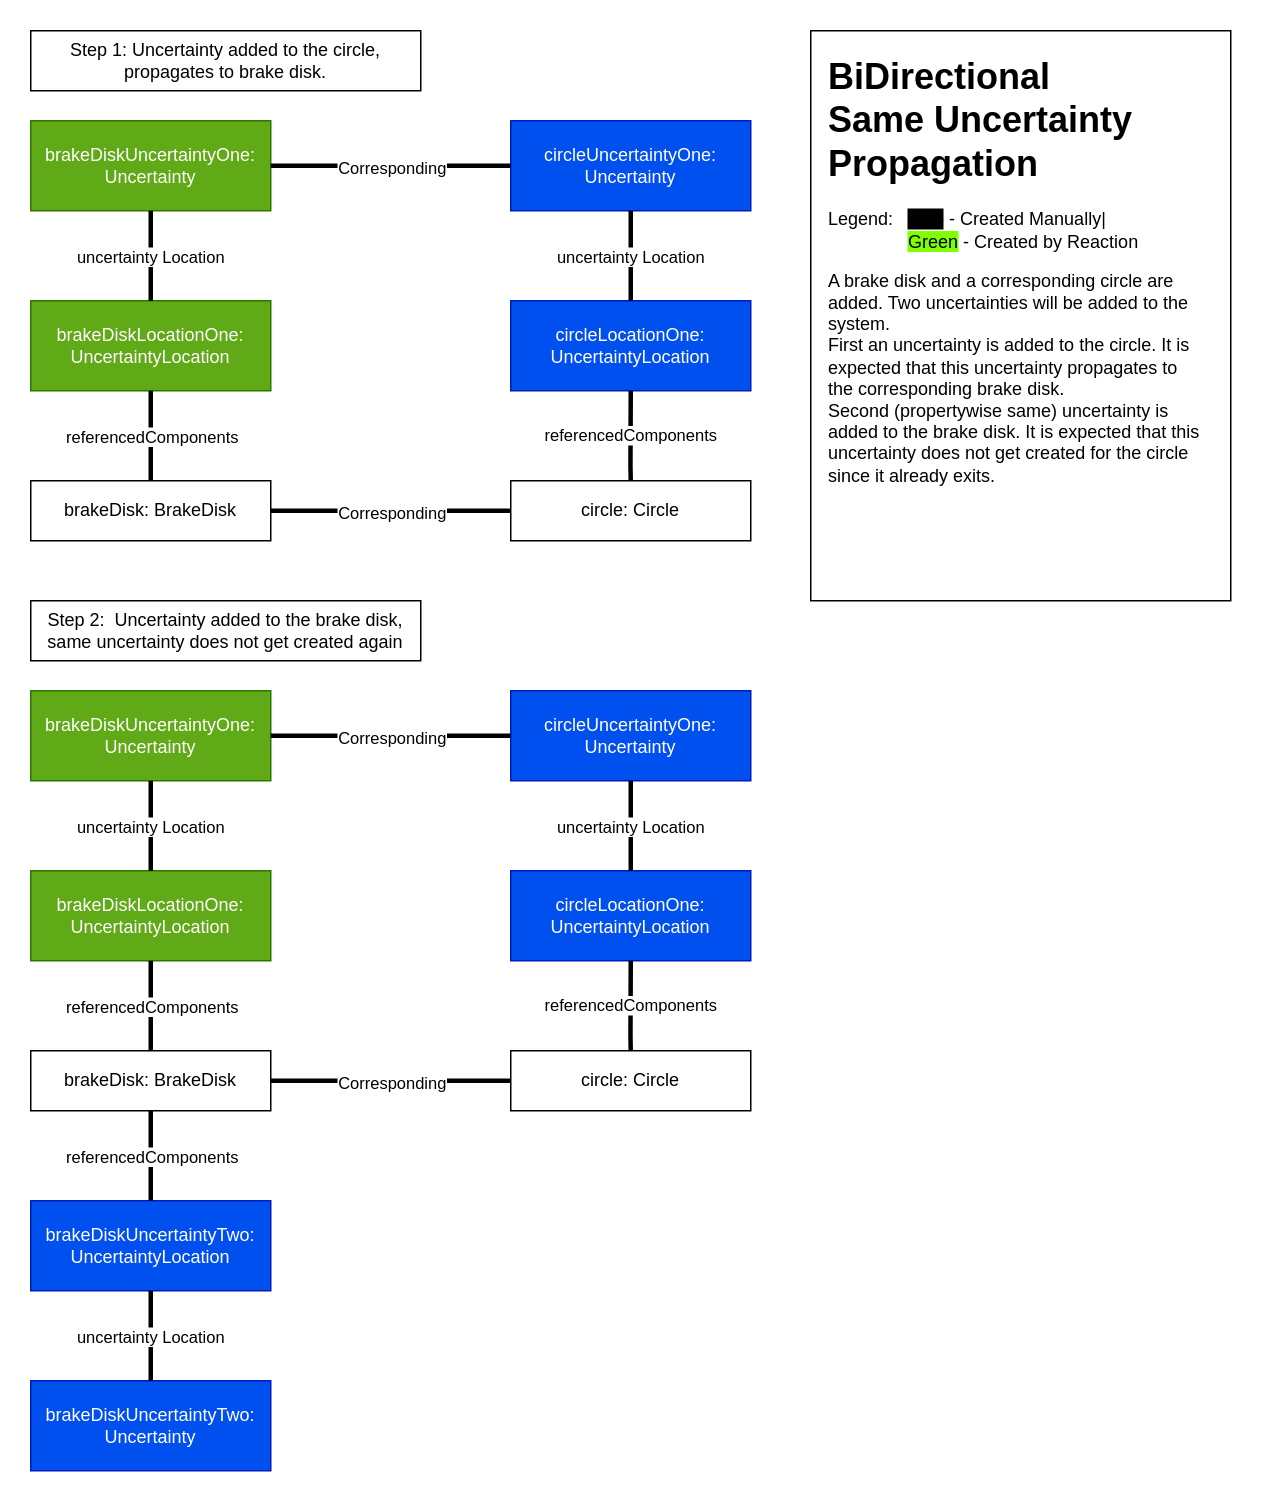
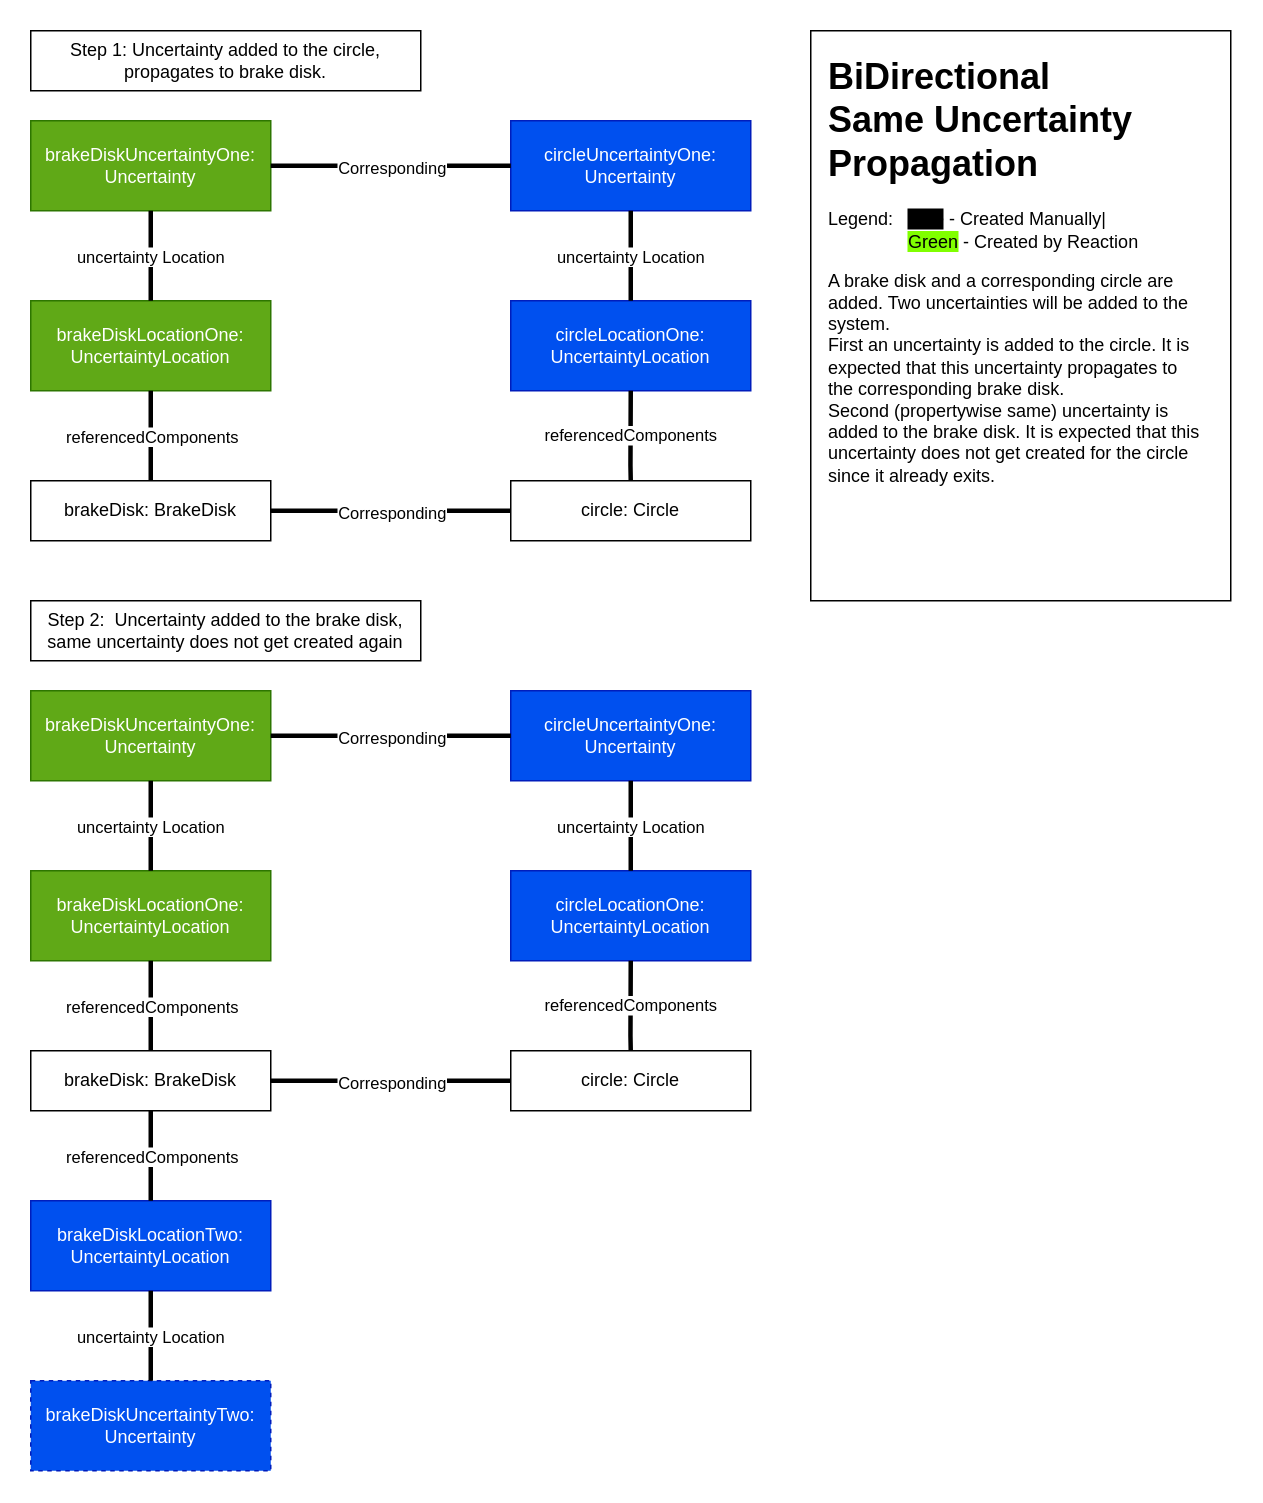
  <mxCell id="0" />
  <mxCell id="1" parent="0" />
  <mxCell id="2" value="brakeDiskUncertaintyOne: Uncertainty" style="html=1;whiteSpace=wrap;fillColor=#60a917;fontColor=#ffffff;strokeColor=#2D7600;" parent="1" vertex="1"><mxGeometry x="20" y="80" width="160" height="60" as="geometry" /></mxCell>
  <mxCell id="3" value="circleUncertaintyOne: Uncertainty" style="html=1;whiteSpace=wrap;fillColor=#0050ef;fontColor=#ffffff;strokeColor=#001DBC;" parent="1" vertex="1"><mxGeometry x="340" y="80" width="160" height="60" as="geometry" /></mxCell>
  <mxCell id="4" value="" style="endArrow=none;startArrow=none;endFill=0;startFill=0;endSize=8;html=1;verticalAlign=bottom;labelBackgroundColor=none;strokeWidth=3;rounded=0;entryX=0;entryY=0.5;entryDx=0;entryDy=0;exitX=1;exitY=0.5;exitDx=0;exitDy=0;" parent="1" source="2" target="3" edge="1"><mxGeometry width="160" relative="1" as="geometry"><mxPoint x="200" y="110" as="sourcePoint" /><mxPoint x="320" y="114" as="targetPoint" /></mxGeometry></mxCell>
  <mxCell id="5" value="Corresponding" style="edgeLabel;html=1;align=center;verticalAlign=middle;resizable=0;points=[];" parent="4" vertex="1" connectable="0"><mxGeometry x="0.005" y="-1" relative="1" as="geometry"><mxPoint as="offset" /></mxGeometry></mxCell>
  <mxCell id="6" value="brakeDiskLocationOne: UncertaintyLocation" style="html=1;whiteSpace=wrap;fillColor=#60a917;fontColor=#ffffff;strokeColor=#2D7600;" parent="1" vertex="1"><mxGeometry x="20" y="200" width="160" height="60" as="geometry" /></mxCell>
  <mxCell id="7" value="" style="endArrow=none;startArrow=none;endFill=0;startFill=0;endSize=8;html=1;verticalAlign=bottom;labelBackgroundColor=none;strokeWidth=3;rounded=0;exitX=0.5;exitY=1;exitDx=0;exitDy=0;entryX=0.5;entryY=0;entryDx=0;entryDy=0;" parent="1" source="2" target="6" edge="1"><mxGeometry width="160" relative="1" as="geometry"><mxPoint x="120" y="160" as="sourcePoint" /><mxPoint x="120" y="180" as="targetPoint" /></mxGeometry></mxCell>
  <mxCell id="8" value="uncertainty Location" style="edgeLabel;html=1;align=center;verticalAlign=middle;resizable=0;points=[];" parent="7" vertex="1" connectable="0"><mxGeometry x="0.005" y="-1" relative="1" as="geometry"><mxPoint as="offset" /></mxGeometry></mxCell>
  <mxCell id="9" value="circleLocationOne: UncertaintyLocation" style="html=1;whiteSpace=wrap;fillColor=#0050ef;fontColor=#ffffff;strokeColor=#001DBC;" parent="1" vertex="1"><mxGeometry x="340" y="200" width="160" height="60" as="geometry" /></mxCell>
  <mxCell id="10" value="" style="endArrow=none;startArrow=none;endFill=0;startFill=0;endSize=8;html=1;verticalAlign=bottom;labelBackgroundColor=none;strokeWidth=3;rounded=0;exitX=0.5;exitY=1;exitDx=0;exitDy=0;entryX=0.5;entryY=0;entryDx=0;entryDy=0;" parent="1" source="3" target="9" edge="1"><mxGeometry width="160" relative="1" as="geometry"><mxPoint x="420" y="150" as="sourcePoint" /><mxPoint x="420" y="190" as="targetPoint" /></mxGeometry></mxCell>
  <mxCell id="11" value="uncertainty Location" style="edgeLabel;html=1;align=center;verticalAlign=middle;resizable=0;points=[];" parent="10" vertex="1" connectable="0"><mxGeometry x="0.005" y="-1" relative="1" as="geometry"><mxPoint as="offset" /></mxGeometry></mxCell>
  <mxCell id="12" value="brakeDisk: BrakeDisk" style="html=1;whiteSpace=wrap;" parent="1" vertex="1"><mxGeometry x="20" y="320" width="160" height="40" as="geometry" /></mxCell>
  <mxCell id="13" value="" style="endArrow=none;startArrow=none;endFill=0;startFill=0;endSize=8;html=1;verticalAlign=bottom;labelBackgroundColor=none;strokeWidth=3;rounded=0;exitX=0.5;exitY=1;exitDx=0;exitDy=0;entryX=0.5;entryY=0;entryDx=0;entryDy=0;" parent="1" source="6" target="12" edge="1"><mxGeometry width="160" relative="1" as="geometry"><mxPoint x="140" y="260" as="sourcePoint" /><mxPoint x="140" y="320" as="targetPoint" /><Array as="points"><mxPoint x="100" y="310" /></Array></mxGeometry></mxCell>
  <mxCell id="14" value="referencedComponents" style="edgeLabel;html=1;align=center;verticalAlign=middle;resizable=0;points=[];" parent="13" vertex="1" connectable="0"><mxGeometry x="0.005" y="-1" relative="1" as="geometry"><mxPoint x="1" as="offset" /></mxGeometry></mxCell>
  <mxCell id="15" value="" style="endArrow=none;startArrow=none;endFill=0;startFill=0;endSize=8;html=1;verticalAlign=bottom;labelBackgroundColor=none;strokeWidth=3;rounded=0;exitX=0.5;exitY=1;exitDx=0;exitDy=0;entryX=0.5;entryY=0;entryDx=0;entryDy=0;" parent="1" source="9" target="17" edge="1"><mxGeometry width="160" relative="1" as="geometry"><mxPoint x="420" y="270" as="sourcePoint" /><mxPoint x="420" y="300" as="targetPoint" /><Array as="points"><mxPoint x="419.81" y="310" /></Array></mxGeometry></mxCell>
  <mxCell id="16" value="referencedComponents" style="edgeLabel;html=1;align=center;verticalAlign=middle;resizable=0;points=[];" parent="15" vertex="1" connectable="0"><mxGeometry x="0.005" y="-1" relative="1" as="geometry"><mxPoint x="1" as="offset" /></mxGeometry></mxCell>
  <mxCell id="17" value="circle: Circle" style="html=1;whiteSpace=wrap;" parent="1" vertex="1"><mxGeometry x="340" y="320" width="160" height="40" as="geometry" /></mxCell>
  <mxCell id="18" value="" style="endArrow=none;startArrow=none;endFill=0;startFill=0;endSize=8;html=1;verticalAlign=bottom;labelBackgroundColor=none;strokeWidth=3;rounded=0;entryX=0;entryY=0.5;entryDx=0;entryDy=0;exitX=1;exitY=0.5;exitDx=0;exitDy=0;" parent="1" source="12" target="17" edge="1"><mxGeometry width="160" relative="1" as="geometry"><mxPoint x="170" y="319.68" as="sourcePoint" /><mxPoint x="330" y="319.68" as="targetPoint" /></mxGeometry></mxCell>
  <mxCell id="19" value="Corresponding" style="edgeLabel;html=1;align=center;verticalAlign=middle;resizable=0;points=[];" parent="18" vertex="1" connectable="0"><mxGeometry x="0.005" y="-1" relative="1" as="geometry"><mxPoint as="offset" /></mxGeometry></mxCell>
  <mxCell id="20" value="" style="rounded=0;whiteSpace=wrap;html=1;" parent="1" vertex="1"><mxGeometry x="540" y="20" width="280" height="380" as="geometry" /></mxCell>
  <mxCell id="21" value="&lt;h1 style=&quot;margin-top: 0px;&quot;&gt;BiDirectional&lt;br&gt;Same Uncertainty Propagation&lt;/h1&gt;&lt;p&gt;Legend: &lt;span style=&quot;white-space: pre;&quot;&gt;&#09;&lt;/span&gt;&lt;span style=&quot;background-color: light-dark(rgb(0, 0, 0), rgb(0, 0, 255));&quot;&gt;Blue&lt;/span&gt; - Created Manually|&lt;br&gt;&lt;span style=&quot;white-space: pre;&quot;&gt;&#09;&lt;/span&gt;&lt;span style=&quot;white-space: pre;&quot;&gt;&#09;&lt;/span&gt;&lt;span style=&quot;background-color: rgb(128, 255, 0);&quot;&gt;&lt;font style=&quot;color: rgb(0, 0, 0);&quot;&gt;Green&lt;/font&gt;&lt;/span&gt; - Created by Reaction&lt;br&gt;&lt;/p&gt;&lt;p&gt;A brake disk and a corresponding circle are added. Two uncertainties will be added to the system.&amp;nbsp;&lt;br&gt;First an uncertainty is added to the circle. It is expected that this uncertainty propagates to the corresponding brake disk.&lt;br&gt;Second (propertywise same) uncertainty is added to the brake disk. It is expected that this uncertainty does not get created for the circle since it already exits.&lt;br&gt;&lt;br&gt;&lt;br&gt;&lt;br&gt;&lt;br&gt;&lt;/p&gt;" style="text;html=1;whiteSpace=wrap;overflow=hidden;rounded=0;" parent="1" vertex="1"><mxGeometry x="550" y="30" width="250" height="350" as="geometry" /></mxCell>
  <mxCell id="22" value="Step 1: Uncertainty added to the circle, propagates to brake disk." style="rounded=0;whiteSpace=wrap;html=1;" parent="1" vertex="1"><mxGeometry x="20" y="20" width="260" height="40" as="geometry" /></mxCell>
  <mxCell id="23" value="brakeDiskUncertaintyOne: Uncertainty" style="html=1;whiteSpace=wrap;fillColor=#60a917;fontColor=#ffffff;strokeColor=#2D7600;" parent="1" vertex="1"><mxGeometry x="20" y="460" width="160" height="60" as="geometry" /></mxCell>
  <mxCell id="24" value="circleUncertaintyOne: Uncertainty" style="html=1;whiteSpace=wrap;fillColor=#0050ef;fontColor=#ffffff;strokeColor=#001DBC;" parent="1" vertex="1"><mxGeometry x="340" y="460" width="160" height="60" as="geometry" /></mxCell>
  <mxCell id="25" value="" style="endArrow=none;startArrow=none;endFill=0;startFill=0;endSize=8;html=1;verticalAlign=bottom;labelBackgroundColor=none;strokeWidth=3;rounded=0;entryX=0;entryY=0.5;entryDx=0;entryDy=0;exitX=1;exitY=0.5;exitDx=0;exitDy=0;" parent="1" source="23" target="24" edge="1"><mxGeometry width="160" relative="1" as="geometry"><mxPoint x="200" y="490" as="sourcePoint" /><mxPoint x="320" y="494" as="targetPoint" /></mxGeometry></mxCell>
  <mxCell id="26" value="Corresponding" style="edgeLabel;html=1;align=center;verticalAlign=middle;resizable=0;points=[];" parent="25" vertex="1" connectable="0"><mxGeometry x="0.005" y="-1" relative="1" as="geometry"><mxPoint as="offset" /></mxGeometry></mxCell>
  <mxCell id="27" value="brakeDiskLocationOne: UncertaintyLocation" style="html=1;whiteSpace=wrap;fillColor=#60a917;fontColor=#ffffff;strokeColor=#2D7600;" parent="1" vertex="1"><mxGeometry x="20" y="580" width="160" height="60" as="geometry" /></mxCell>
  <mxCell id="28" value="" style="endArrow=none;startArrow=none;endFill=0;startFill=0;endSize=8;html=1;verticalAlign=bottom;labelBackgroundColor=none;strokeWidth=3;rounded=0;exitX=0.5;exitY=1;exitDx=0;exitDy=0;entryX=0.5;entryY=0;entryDx=0;entryDy=0;" parent="1" source="23" target="27" edge="1"><mxGeometry width="160" relative="1" as="geometry"><mxPoint x="120" y="540" as="sourcePoint" /><mxPoint x="120" y="560" as="targetPoint" /></mxGeometry></mxCell>
  <mxCell id="29" value="uncertainty Location" style="edgeLabel;html=1;align=center;verticalAlign=middle;resizable=0;points=[];" parent="28" vertex="1" connectable="0"><mxGeometry x="0.005" y="-1" relative="1" as="geometry"><mxPoint as="offset" /></mxGeometry></mxCell>
  <mxCell id="30" value="circleLocationOne: UncertaintyLocation" style="html=1;whiteSpace=wrap;fillColor=#0050ef;fontColor=#ffffff;strokeColor=#001DBC;" parent="1" vertex="1"><mxGeometry x="340" y="580" width="160" height="60" as="geometry" /></mxCell>
  <mxCell id="31" value="" style="endArrow=none;startArrow=none;endFill=0;startFill=0;endSize=8;html=1;verticalAlign=bottom;labelBackgroundColor=none;strokeWidth=3;rounded=0;exitX=0.5;exitY=1;exitDx=0;exitDy=0;entryX=0.5;entryY=0;entryDx=0;entryDy=0;" parent="1" source="24" target="30" edge="1"><mxGeometry width="160" relative="1" as="geometry"><mxPoint x="420" y="530" as="sourcePoint" /><mxPoint x="420" y="570" as="targetPoint" /></mxGeometry></mxCell>
  <mxCell id="32" value="uncertainty Location" style="edgeLabel;html=1;align=center;verticalAlign=middle;resizable=0;points=[];" parent="31" vertex="1" connectable="0"><mxGeometry x="0.005" y="-1" relative="1" as="geometry"><mxPoint as="offset" /></mxGeometry></mxCell>
  <mxCell id="33" value="brakeDisk: BrakeDisk" style="html=1;whiteSpace=wrap;" parent="1" vertex="1"><mxGeometry x="20" y="700" width="160" height="40" as="geometry" /></mxCell>
  <mxCell id="34" value="" style="endArrow=none;startArrow=none;endFill=0;startFill=0;endSize=8;html=1;verticalAlign=bottom;labelBackgroundColor=none;strokeWidth=3;rounded=0;exitX=0.5;exitY=1;exitDx=0;exitDy=0;entryX=0.5;entryY=0;entryDx=0;entryDy=0;" parent="1" source="27" target="33" edge="1"><mxGeometry width="160" relative="1" as="geometry"><mxPoint x="140" y="640" as="sourcePoint" /><mxPoint x="140" y="700" as="targetPoint" /><Array as="points"><mxPoint x="100" y="690" /></Array></mxGeometry></mxCell>
  <mxCell id="35" value="referencedComponents" style="edgeLabel;html=1;align=center;verticalAlign=middle;resizable=0;points=[];" parent="34" vertex="1" connectable="0"><mxGeometry x="0.005" y="-1" relative="1" as="geometry"><mxPoint x="1" as="offset" /></mxGeometry></mxCell>
  <mxCell id="36" value="" style="endArrow=none;startArrow=none;endFill=0;startFill=0;endSize=8;html=1;verticalAlign=bottom;labelBackgroundColor=none;strokeWidth=3;rounded=0;exitX=0.5;exitY=1;exitDx=0;exitDy=0;entryX=0.5;entryY=0;entryDx=0;entryDy=0;" parent="1" source="30" target="38" edge="1"><mxGeometry width="160" relative="1" as="geometry"><mxPoint x="420" y="650" as="sourcePoint" /><mxPoint x="420" y="680" as="targetPoint" /><Array as="points"><mxPoint x="419.81" y="690" /></Array></mxGeometry></mxCell>
  <mxCell id="37" value="referencedComponents" style="edgeLabel;html=1;align=center;verticalAlign=middle;resizable=0;points=[];" parent="36" vertex="1" connectable="0"><mxGeometry x="0.005" y="-1" relative="1" as="geometry"><mxPoint x="1" as="offset" /></mxGeometry></mxCell>
  <mxCell id="38" value="circle: Circle" style="html=1;whiteSpace=wrap;" parent="1" vertex="1"><mxGeometry x="340" y="700" width="160" height="40" as="geometry" /></mxCell>
  <mxCell id="39" value="" style="endArrow=none;startArrow=none;endFill=0;startFill=0;endSize=8;html=1;verticalAlign=bottom;labelBackgroundColor=none;strokeWidth=3;rounded=0;entryX=0;entryY=0.5;entryDx=0;entryDy=0;exitX=1;exitY=0.5;exitDx=0;exitDy=0;" parent="1" source="33" target="38" edge="1"><mxGeometry width="160" relative="1" as="geometry"><mxPoint x="170" y="699.68" as="sourcePoint" /><mxPoint x="330" y="699.68" as="targetPoint" /></mxGeometry></mxCell>
  <mxCell id="40" value="Corresponding" style="edgeLabel;html=1;align=center;verticalAlign=middle;resizable=0;points=[];" parent="39" vertex="1" connectable="0"><mxGeometry x="0.005" y="-1" relative="1" as="geometry"><mxPoint as="offset" /></mxGeometry></mxCell>
- <mxCell id="41" value="brakeDiskUncertaintyTwo: UncertaintyLocation" style="html=1;whiteSpace=wrap;fillColor=#0050ef;fontColor=#ffffff;strokeColor=#001DBC;" parent="1" vertex="1"><mxGeometry x="20" y="800" width="160" height="60" as="geometry" /></mxCell>
- <mxCell id="42" value="brakeDiskUncertaintyTwo: Uncertainty" style="html=1;whiteSpace=wrap;fillColor=#0050ef;fontColor=#ffffff;strokeColor=#001DBC;" parent="1" vertex="1"><mxGeometry x="20" y="920" width="160" height="60" as="geometry" /></mxCell>
+ <mxCell id="41" value="brakeDiskLocationTwo: UncertaintyLocation" style="html=1;whiteSpace=wrap;fillColor=#0050ef;fontColor=#ffffff;strokeColor=#001DBC;" parent="1" vertex="1"><mxGeometry x="20" y="800" width="160" height="60" as="geometry" /></mxCell>
+ <mxCell id="42" value="brakeDiskUncertaintyTwo: Uncertainty" style="html=1;whiteSpace=wrap;fillColor=#0050ef;fontColor=#ffffff;strokeColor=#001DBC;dashed=1;" parent="1" vertex="1"><mxGeometry x="20" y="920" width="160" height="60" as="geometry" /></mxCell>
  <mxCell id="43" value="" style="endArrow=none;startArrow=none;endFill=0;startFill=0;endSize=8;html=1;verticalAlign=bottom;labelBackgroundColor=none;strokeWidth=3;rounded=0;entryX=0.5;entryY=0;entryDx=0;entryDy=0;exitX=0.5;exitY=1;exitDx=0;exitDy=0;" parent="1" source="41" target="42" edge="1"><mxGeometry width="160" relative="1" as="geometry"><mxPoint x="120" y="870" as="sourcePoint" /><mxPoint x="120" y="800" as="targetPoint" /></mxGeometry></mxCell>
  <mxCell id="44" value="uncertainty Location" style="edgeLabel;html=1;align=center;verticalAlign=middle;resizable=0;points=[];" parent="43" vertex="1" connectable="0"><mxGeometry x="0.005" y="-1" relative="1" as="geometry"><mxPoint as="offset" /></mxGeometry></mxCell>
  <mxCell id="45" value="" style="endArrow=none;startArrow=none;endFill=0;startFill=0;endSize=8;html=1;verticalAlign=bottom;labelBackgroundColor=none;strokeWidth=3;rounded=0;exitX=0.5;exitY=1;exitDx=0;exitDy=0;entryX=0.5;entryY=0;entryDx=0;entryDy=0;" parent="1" source="33" target="41" edge="1"><mxGeometry width="160" relative="1" as="geometry"><mxPoint x="200" y="740" as="sourcePoint" /><mxPoint x="120" y="780" as="targetPoint" /><Array as="points"><mxPoint x="100" y="770" /></Array></mxGeometry></mxCell>
  <mxCell id="46" value="referencedComponents" style="edgeLabel;html=1;align=center;verticalAlign=middle;resizable=0;points=[];" parent="45" vertex="1" connectable="0"><mxGeometry x="0.005" y="-1" relative="1" as="geometry"><mxPoint x="1" as="offset" /></mxGeometry></mxCell>
  <mxCell id="47" value="Step 2:&amp;nbsp; Uncertainty added to the brake disk, same uncertainty does not get created again" style="rounded=0;whiteSpace=wrap;html=1;" parent="1" vertex="1"><mxGeometry x="20" y="400" width="260" height="40" as="geometry" /></mxCell>
